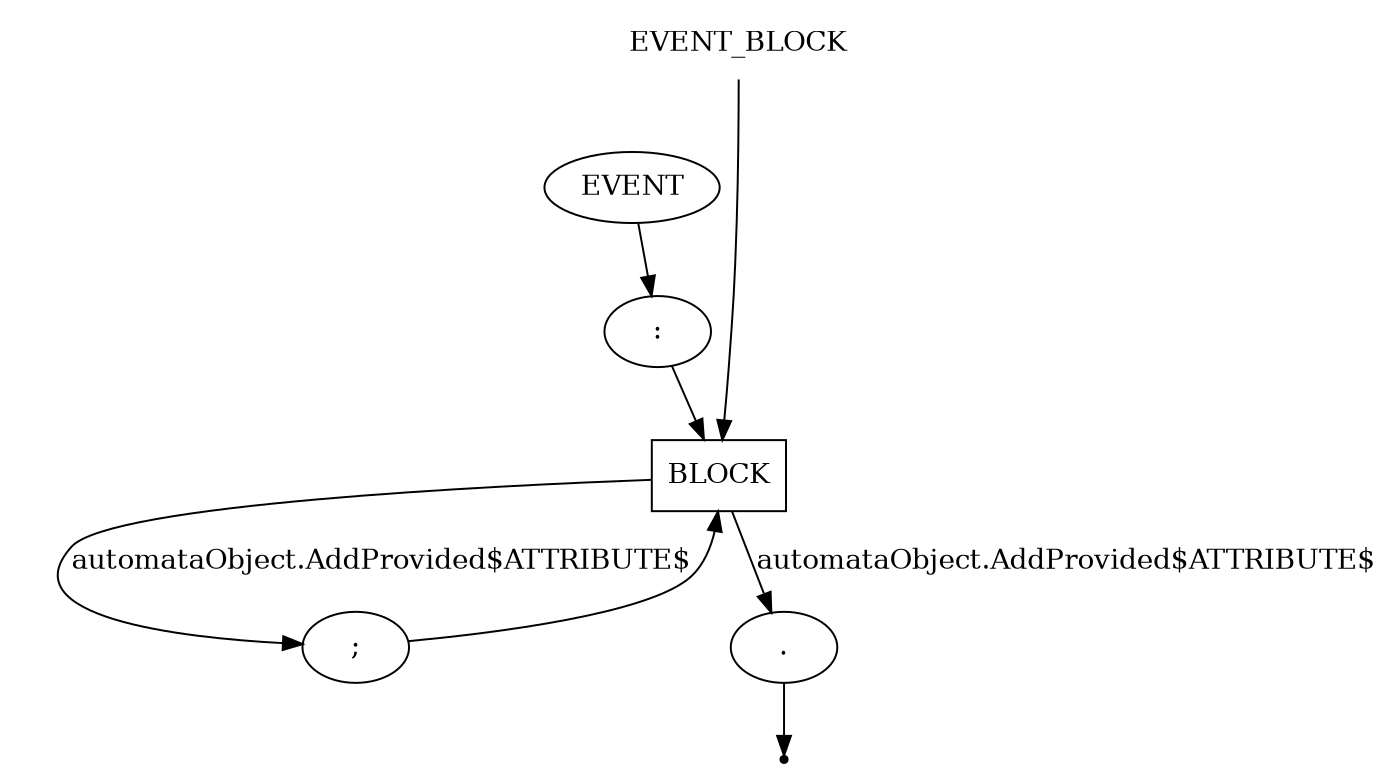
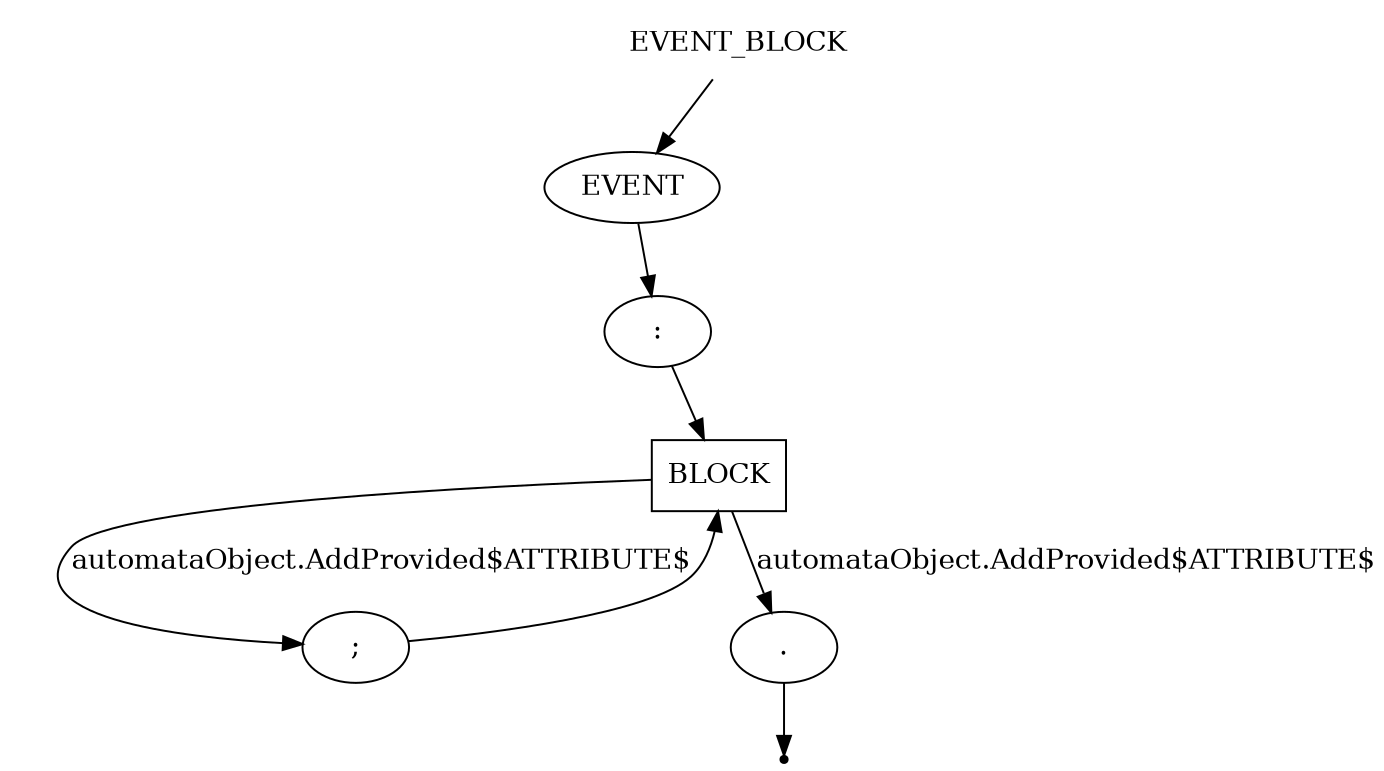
  digraph {
    node [shape=oval]
    n1 [label=EVENT_BLOCK shape=plaintext]
    n2 [label=EVENT]
    n3 [label=":"]
    n4 [label=BLOCK shape=box]
    n5 [label=";"]
    n6 [label="."]
    end [shape=point]
-   n1 -> n4
+   n1 -> n2
    n2 -> n3
    n3 -> n4
    n4 -> n5 [label="automataObject.AddProvided$ATTRIBUTE$"]
    n4 -> n6 [label="automataObject.AddProvided$ATTRIBUTE$"]
    n5 -> n4
    n6 -> end
  }
